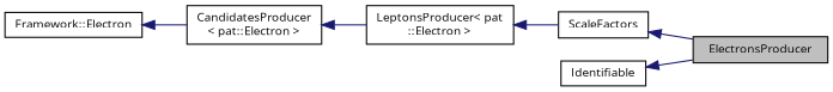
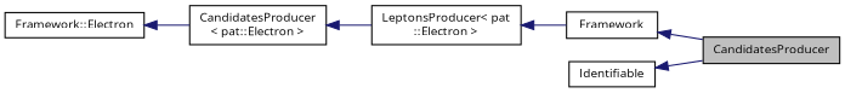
  digraph {
    fontname="Open Sans"
    rankdir=LR
    node [color=black fillcolor=white fontname="Open Sans" fontsize=10 shape=record style=filled]
    edge [color=midnightblue dir=back fontname="Open Sans" fontsize=10 labelfontname=Helvetica labelfontsize=10 style=solid]
-   n1 [fillcolor=grey75 fontcolor=black height=0.2 label=ElectronsProducer width=0.4]
+   n1 [fillcolor=grey75 fontcolor=black height=0.2 label=CandidatesProducer width=0.4]
    n2 [height=0.2 label="LeptonsProducer\< pat\l::Electron \>" width=0.4]
-   n3 [height=0.2 label=ScaleFactors width=0.4]
+   n3 [height=0.2 label=Framework width=0.4]
    n4 [height=0.2 label="CandidatesProducer\l\< pat::Electron \>" width=0.4]
    n5 [height=0.2 label="Framework::Electron" width=0.4]
    n6 [height=0.2 label=Identifiable width=0.4]
    n2 -> n3
    n3 -> n1
    n4 -> n2
    n5 -> n4
    n6 -> n1
  }
